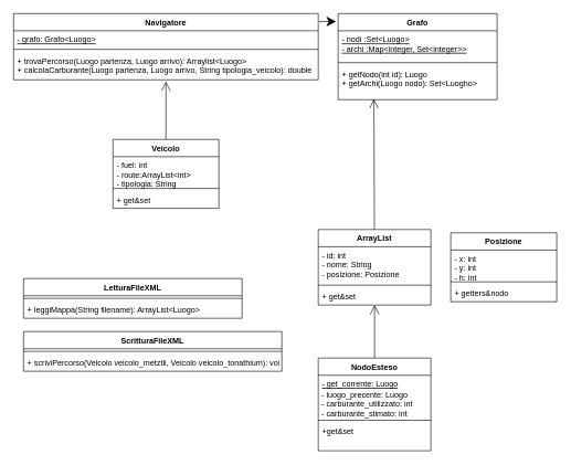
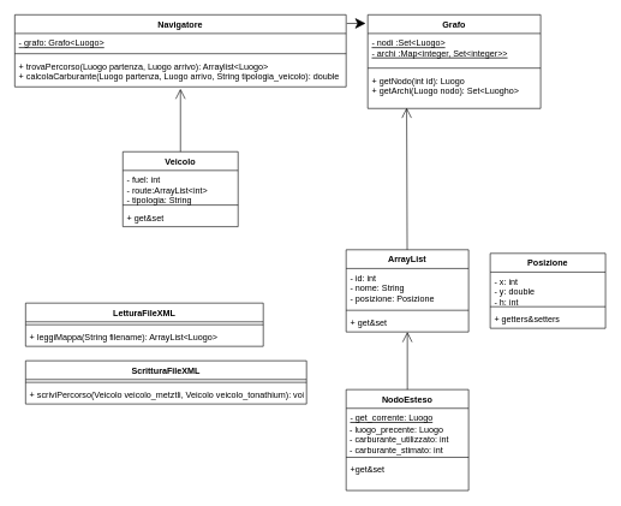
  <mxCell id="0" />
  <mxCell id="1" parent="0" />
  <mxCell id="2" value="ArrayList" style="swimlane;fontStyle=1;align=center;verticalAlign=top;childLayout=stackLayout;horizontal=1;startSize=26;horizontalStack=0;resizeParent=1;resizeParentMax=0;resizeLast=0;collapsible=1;marginBottom=0;" parent="1" vertex="1"><mxGeometry x="480" y="346" width="170" height="114" as="geometry" /></mxCell>
  <mxCell id="3" value="- id: int&#10;- nome: String&#10;- posizione: Posizione" style="text;strokeColor=none;fillColor=none;align=left;verticalAlign=top;spacingLeft=4;spacingRight=4;overflow=hidden;rotatable=0;points=[[0,0.5],[1,0.5]];portConstraint=eastwest;" parent="2" vertex="1"><mxGeometry y="26" width="170" height="54" as="geometry" /></mxCell>
  <mxCell id="4" value="" style="line;strokeWidth=1;fillColor=none;align=left;verticalAlign=middle;spacingTop=-1;spacingLeft=3;spacingRight=3;rotatable=0;labelPosition=right;points=[];portConstraint=eastwest;" parent="2" vertex="1"><mxGeometry y="80" width="170" height="8" as="geometry" /></mxCell>
  <mxCell id="5" value="+ get&amp;set" style="text;strokeColor=none;fillColor=none;align=left;verticalAlign=top;spacingLeft=4;spacingRight=4;overflow=hidden;rotatable=0;points=[[0,0.5],[1,0.5]];portConstraint=eastwest;" parent="2" vertex="1"><mxGeometry y="88" width="170" height="26" as="geometry" /></mxCell>
  <mxCell id="6" value="Posizione" style="swimlane;fontStyle=1;align=center;verticalAlign=top;childLayout=stackLayout;horizontal=1;startSize=26;horizontalStack=0;resizeParent=1;resizeParentMax=0;resizeLast=0;collapsible=1;marginBottom=0;" parent="1" vertex="1"><mxGeometry x="680" y="351" width="160" height="104" as="geometry" /></mxCell>
- <mxCell id="7" value="- x: int&#10;- y: int&#10;- h: int" style="text;strokeColor=none;fillColor=none;align=left;verticalAlign=top;spacingLeft=4;spacingRight=4;overflow=hidden;rotatable=0;points=[[0,0.5],[1,0.5]];portConstraint=eastwest;" parent="6" vertex="1"><mxGeometry y="26" width="160" height="44" as="geometry" /></mxCell>
+ <mxCell id="7" value="- x: int&#10;- y: double&#10;- h: int" style="text;strokeColor=none;fillColor=none;align=left;verticalAlign=top;spacingLeft=4;spacingRight=4;overflow=hidden;rotatable=0;points=[[0,0.5],[1,0.5]];portConstraint=eastwest;" parent="6" vertex="1"><mxGeometry y="26" width="160" height="44" as="geometry" /></mxCell>
  <mxCell id="8" value="" style="line;strokeWidth=1;fillColor=none;align=left;verticalAlign=middle;spacingTop=-1;spacingLeft=3;spacingRight=3;rotatable=0;labelPosition=right;points=[];portConstraint=eastwest;" parent="6" vertex="1"><mxGeometry y="70" width="160" height="8" as="geometry" /></mxCell>
- <mxCell id="9" value="+ getters&amp;nodo" style="text;strokeColor=none;fillColor=none;align=left;verticalAlign=top;spacingLeft=4;spacingRight=4;overflow=hidden;rotatable=0;points=[[0,0.5],[1,0.5]];portConstraint=eastwest;" parent="6" vertex="1"><mxGeometry y="78" width="160" height="26" as="geometry" /></mxCell>
+ <mxCell id="9" value="+ getters&amp;setters" style="text;strokeColor=none;fillColor=none;align=left;verticalAlign=top;spacingLeft=4;spacingRight=4;overflow=hidden;rotatable=0;points=[[0,0.5],[1,0.5]];portConstraint=eastwest;" parent="6" vertex="1"><mxGeometry y="78" width="160" height="26" as="geometry" /></mxCell>
  <mxCell id="10" value="LetturaFileXML" style="swimlane;fontStyle=1;align=center;verticalAlign=top;childLayout=stackLayout;horizontal=1;startSize=26;horizontalStack=0;resizeParent=1;resizeParentMax=0;resizeLast=0;collapsible=1;marginBottom=0;" parent="1" vertex="1"><mxGeometry x="35" y="420" width="330" height="60" as="geometry" /></mxCell>
  <mxCell id="11" value="" style="line;strokeWidth=1;fillColor=none;align=left;verticalAlign=middle;spacingTop=-1;spacingLeft=3;spacingRight=3;rotatable=0;labelPosition=right;points=[];portConstraint=eastwest;" parent="10" vertex="1"><mxGeometry y="26" width="330" height="8" as="geometry" /></mxCell>
  <mxCell id="12" value="+ leggiMappa(String filename): ArrayList&lt;Luogo&gt;&#10;" style="text;strokeColor=none;fillColor=none;align=left;verticalAlign=top;spacingLeft=4;spacingRight=4;overflow=hidden;rotatable=0;points=[[0,0.5],[1,0.5]];portConstraint=eastwest;" parent="10" vertex="1"><mxGeometry y="34" width="330" height="26" as="geometry" /></mxCell>
  <mxCell id="13" value="Veicolo" style="swimlane;fontStyle=1;align=center;verticalAlign=top;childLayout=stackLayout;horizontal=1;startSize=26;horizontalStack=0;resizeParent=1;resizeParentMax=0;resizeLast=0;collapsible=1;marginBottom=0;" parent="1" vertex="1"><mxGeometry x="170" y="210" width="160" height="104" as="geometry" /></mxCell>
  <mxCell id="14" value="- fuel: int&#10;- route:ArrayList&lt;int&gt;&#10;- tipologia: String" style="text;strokeColor=none;fillColor=none;align=left;verticalAlign=top;spacingLeft=4;spacingRight=4;overflow=hidden;rotatable=0;points=[[0,0.5],[1,0.5]];portConstraint=eastwest;" parent="13" vertex="1"><mxGeometry y="26" width="160" height="44" as="geometry" /></mxCell>
  <mxCell id="15" value="" style="line;strokeWidth=1;fillColor=none;align=left;verticalAlign=middle;spacingTop=-1;spacingLeft=3;spacingRight=3;rotatable=0;labelPosition=right;points=[];portConstraint=eastwest;" parent="13" vertex="1"><mxGeometry y="70" width="160" height="8" as="geometry" /></mxCell>
  <mxCell id="16" value="+ get&amp;set" style="text;strokeColor=none;fillColor=none;align=left;verticalAlign=top;spacingLeft=4;spacingRight=4;overflow=hidden;rotatable=0;points=[[0,0.5],[1,0.5]];portConstraint=eastwest;" parent="13" vertex="1"><mxGeometry y="78" width="160" height="26" as="geometry" /></mxCell>
  <mxCell id="17" value="Grafo" style="swimlane;fontStyle=1;align=center;verticalAlign=top;childLayout=stackLayout;horizontal=1;startSize=26;horizontalStack=0;resizeParent=1;resizeParentMax=0;resizeLast=0;collapsible=1;marginBottom=0;" parent="1" vertex="1"><mxGeometry x="510" y="20" width="240" height="130" as="geometry" /></mxCell>
  <mxCell id="18" value="- nodi :Set&lt;Luogo&gt;&#10;- archi :Map&lt;integer, Set&lt;integer&gt;&gt;" style="text;strokeColor=none;fillColor=none;align=left;verticalAlign=top;spacingLeft=4;spacingRight=4;overflow=hidden;rotatable=0;points=[[0,0.5],[1,0.5]];portConstraint=eastwest;fontStyle=4" parent="17" vertex="1"><mxGeometry y="26" width="240" height="44" as="geometry" /></mxCell>
  <mxCell id="19" value="" style="line;strokeWidth=1;fillColor=none;align=left;verticalAlign=middle;spacingTop=-1;spacingLeft=3;spacingRight=3;rotatable=0;labelPosition=right;points=[];portConstraint=eastwest;" parent="17" vertex="1"><mxGeometry y="70" width="240" height="8" as="geometry" /></mxCell>
  <mxCell id="20" value="+ getNodo(int id): Luogo&#10;+ getArchi(Luogo nodo): Set&lt;Luogho&gt;&#10;" style="text;strokeColor=none;fillColor=none;align=left;verticalAlign=top;spacingLeft=4;spacingRight=4;overflow=hidden;rotatable=0;points=[[0,0.5],[1,0.5]];portConstraint=eastwest;" parent="17" vertex="1"><mxGeometry y="78" width="240" height="52" as="geometry" /></mxCell>
  <mxCell id="21" value="NodoEsteso" style="swimlane;fontStyle=1;align=center;verticalAlign=top;childLayout=stackLayout;horizontal=1;startSize=26;horizontalStack=0;resizeParent=1;resizeParentMax=0;resizeLast=0;collapsible=1;marginBottom=0;" parent="1" vertex="1"><mxGeometry x="480" y="540" width="170" height="140" as="geometry" /></mxCell>
  <mxCell id="22" value="- get_corrente: Luogo&#10;" style="text;strokeColor=none;fillColor=none;align=left;verticalAlign=top;spacingLeft=4;spacingRight=4;overflow=hidden;rotatable=0;points=[[0,0.5],[1,0.5]];portConstraint=eastwest;fontStyle=4" parent="21" vertex="1"><mxGeometry y="26" width="170" height="24" as="geometry" /></mxCell>
  <mxCell id="23" value="&lt;span&gt;&amp;nbsp;- luogo_precente: Luogo&lt;/span&gt;&lt;br style=&quot;padding: 0px ; margin: 0px&quot;&gt;&lt;span&gt;&amp;nbsp;- carburante_utilizzato: int&lt;/span&gt;&lt;br style=&quot;padding: 0px ; margin: 0px&quot;&gt;&lt;span&gt;&amp;nbsp;- carburante_stimato: int&lt;/span&gt;" style="text;html=1;strokeColor=none;fillColor=none;align=left;verticalAlign=middle;whiteSpace=wrap;rounded=0;" parent="21" vertex="1"><mxGeometry y="50" width="170" height="40" as="geometry" /></mxCell>
  <mxCell id="24" value="" style="line;strokeWidth=1;fillColor=none;align=left;verticalAlign=middle;spacingTop=-1;spacingLeft=3;spacingRight=3;rotatable=0;labelPosition=right;points=[];portConstraint=eastwest;" parent="21" vertex="1"><mxGeometry y="90" width="170" height="8" as="geometry" /></mxCell>
  <mxCell id="25" value="+get&amp;set" style="text;strokeColor=none;fillColor=none;align=left;verticalAlign=top;spacingLeft=4;spacingRight=4;overflow=hidden;rotatable=0;points=[[0,0.5],[1,0.5]];portConstraint=eastwest;" parent="21" vertex="1"><mxGeometry y="98" width="170" height="42" as="geometry" /></mxCell>
  <mxCell id="26" value="Navigatore" style="swimlane;fontStyle=1;align=center;verticalAlign=top;childLayout=stackLayout;horizontal=1;startSize=26;horizontalStack=0;resizeParent=1;resizeParentMax=0;resizeLast=0;collapsible=1;marginBottom=0;" parent="1" vertex="1"><mxGeometry x="20" y="20" width="460" height="100" as="geometry" /></mxCell>
  <mxCell id="27" value="- grafo: Grafo&lt;Luogo&gt;" style="text;strokeColor=none;fillColor=none;align=left;verticalAlign=top;spacingLeft=4;spacingRight=4;overflow=hidden;rotatable=0;points=[[0,0.5],[1,0.5]];portConstraint=eastwest;fontStyle=4" parent="26" vertex="1"><mxGeometry y="26" width="460" height="24" as="geometry" /></mxCell>
  <mxCell id="28" value="" style="line;strokeWidth=1;fillColor=none;align=left;verticalAlign=middle;spacingTop=-1;spacingLeft=3;spacingRight=3;rotatable=0;labelPosition=right;points=[];portConstraint=eastwest;" parent="26" vertex="1"><mxGeometry y="50" width="460" height="8" as="geometry" /></mxCell>
  <mxCell id="29" value="+ trovaPercorso(Luogo partenza, Luogo arrivo): Arraylist&lt;Luogo&gt;&#10;+ calcolaCarburante(Luogo partenza, Luogo arrivo, String tipologia_veicolo): double " style="text;strokeColor=none;fillColor=none;align=left;verticalAlign=top;spacingLeft=4;spacingRight=4;overflow=hidden;rotatable=0;points=[[0,0.5],[1,0.5]];portConstraint=eastwest;" parent="26" vertex="1"><mxGeometry y="58" width="460" height="42" as="geometry" /></mxCell>
  <mxCell id="30" value="ScritturaFileXML" style="swimlane;fontStyle=1;align=center;verticalAlign=top;childLayout=stackLayout;horizontal=1;startSize=26;horizontalStack=0;resizeParent=1;resizeParentMax=0;resizeLast=0;collapsible=1;marginBottom=0;" vertex="1" parent="1"><mxGeometry x="35" y="500" width="390" height="60" as="geometry" /></mxCell>
  <mxCell id="31" value="" style="line;strokeWidth=1;fillColor=none;align=left;verticalAlign=middle;spacingTop=-1;spacingLeft=3;spacingRight=3;rotatable=0;labelPosition=right;points=[];portConstraint=eastwest;" vertex="1" parent="30"><mxGeometry y="26" width="390" height="8" as="geometry" /></mxCell>
  <mxCell id="32" value="+ scriviPercorso(Veicolo veicolo_metztli, Veicolo veicolo_tonathium): void" style="text;strokeColor=none;fillColor=none;align=left;verticalAlign=top;spacingLeft=4;spacingRight=4;overflow=hidden;rotatable=0;points=[[0,0.5],[1,0.5]];portConstraint=eastwest;" vertex="1" parent="30"><mxGeometry y="34" width="390" height="26" as="geometry" /></mxCell>
  <mxCell id="33" value="" style="endArrow=open;endFill=1;endSize=12;html=1;entryX=0.225;entryY=0.981;entryDx=0;entryDy=0;entryPerimeter=0;" edge="1" parent="1" source="2" target="20"><mxGeometry width="160" relative="1" as="geometry"><mxPoint x="538" y="170" as="sourcePoint" /><mxPoint x="670" y="150" as="targetPoint" /><Array as="points" /></mxGeometry></mxCell>
  <mxCell id="34" value="" style="endArrow=classic;endFill=1;endSize=12;html=1;entryX=-0.012;entryY=0.092;entryDx=0;entryDy=0;entryPerimeter=0;exitX=1.002;exitY=0.12;exitDx=0;exitDy=0;exitPerimeter=0;" edge="1" parent="1" source="26" target="17"><mxGeometry width="160" relative="1" as="geometry"><mxPoint x="480" y="90" as="sourcePoint" /><mxPoint x="640" y="90" as="targetPoint" /></mxGeometry></mxCell>
  <mxCell id="35" value="" style="endArrow=open;endFill=1;endSize=12;html=1;exitX=0.5;exitY=0;exitDx=0;exitDy=0;" edge="1" parent="1" source="21" target="5"><mxGeometry width="160" relative="1" as="geometry"><mxPoint x="510" y="510" as="sourcePoint" /><mxPoint x="670" y="510" as="targetPoint" /></mxGeometry></mxCell>
  <mxCell id="36" value="" style="endArrow=open;endFill=1;endSize=12;html=1;exitX=0.5;exitY=0;exitDx=0;exitDy=0;entryX=0.5;entryY=1.063;entryDx=0;entryDy=0;entryPerimeter=0;" edge="1" parent="1" source="13" target="29"><mxGeometry width="160" relative="1" as="geometry"><mxPoint x="230" y="180" as="sourcePoint" /><mxPoint x="390" y="180" as="targetPoint" /></mxGeometry></mxCell>
